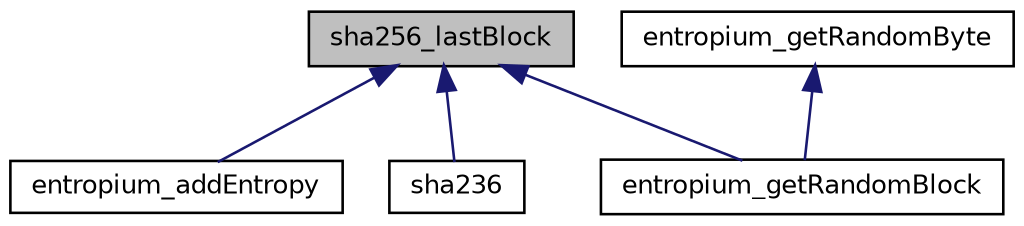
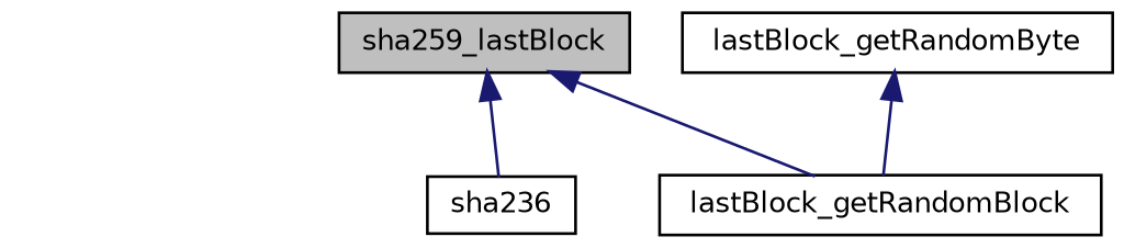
  digraph {
    rankdir=TB
    node [color=black fontname=Helvetica fontsize=10 shape=record]
    edge [color=midnightblue dir=back fontname=Helvetica fontsize=10 labelfontname=Helvetica labelfontsize=10 style=solid]
-   n1 [fillcolor=grey75 fontcolor=black height=0.2 label=sha256_lastBlock style=filled width=0.4]
-   n2 [height=0.2 label=entropium_addEntropy width=0.4]
-   n3 [height=0.2 label=entropium_getRandomBlock width=0.4]
+   n1 [fillcolor=grey75 fontcolor=black height=0.2 label=sha259_lastBlock style=filled width=0.4]
+   n3 [height=0.2 label=lastBlock_getRandomBlock width=0.4]
    n4 [height=0.2 label=sha236 width=0.4]
-   n5 [height=0.2 label=entropium_getRandomByte width=0.4]
-   n1 -> n2
+   n5 [height=0.2 label=lastBlock_getRandomByte width=0.4]
    n1 -> n3
    n1 -> n4
    n5 -> n3
  }
